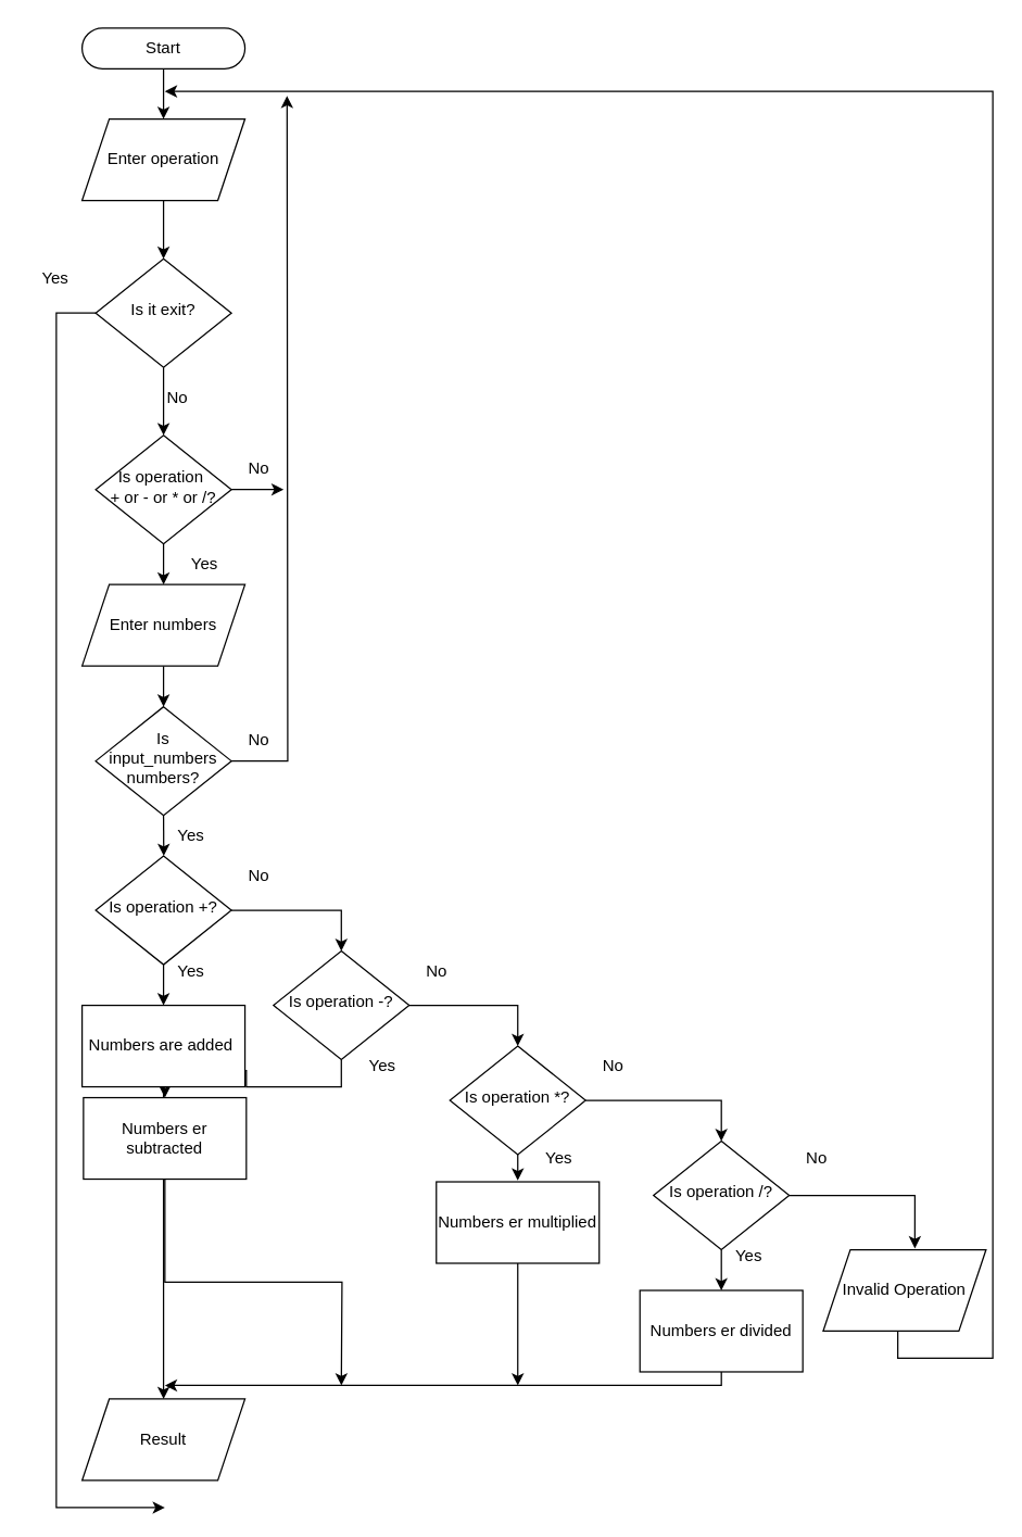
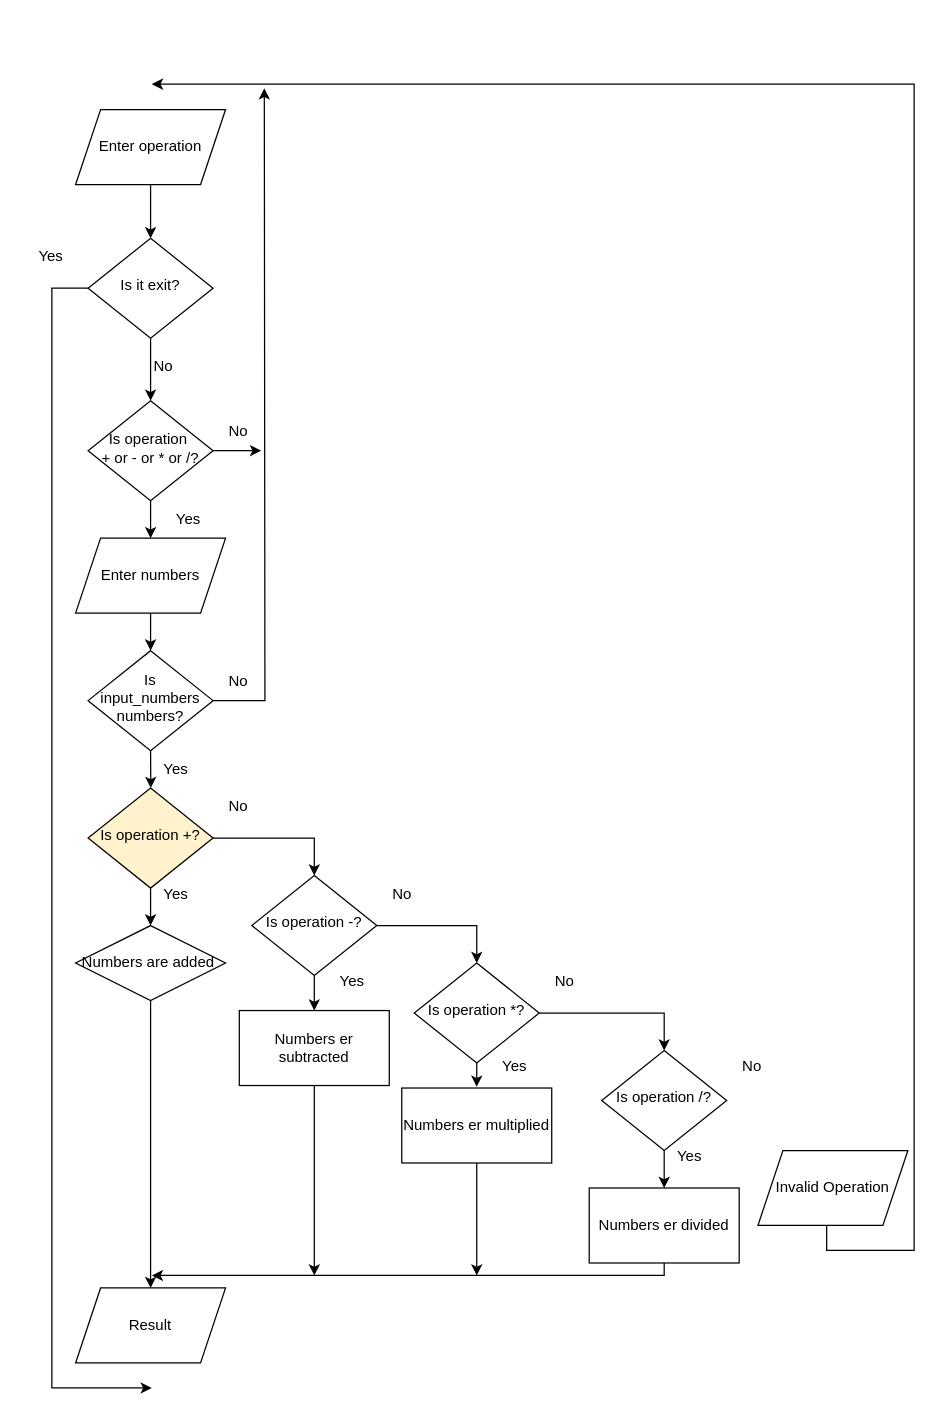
  <mxCell id="0" />
  <mxCell id="1" parent="0" />
  <mxCell id="2" value="" style="rounded=0;html=1;jettySize=auto;orthogonalLoop=1;fontSize=11;endArrow=classic;endFill=1;strokeWidth=1;shadow=0;labelBackgroundColor=none;edgeStyle=orthogonalEdgeStyle;exitX=0.5;exitY=1;exitDx=0;exitDy=0;" parent="1" source="6" target="5" edge="1"><mxGeometry relative="1" as="geometry"><mxPoint x="110" y="147" as="sourcePoint" /></mxGeometry></mxCell>
  <mxCell id="3" style="edgeStyle=orthogonalEdgeStyle;rounded=0;orthogonalLoop=1;jettySize=auto;html=1;exitX=0.5;exitY=1;exitDx=0;exitDy=0;entryX=0.5;entryY=0;entryDx=0;entryDy=0;" parent="1" source="5" edge="1"><mxGeometry relative="1" as="geometry"><mxPoint x="120" y="320" as="targetPoint" /></mxGeometry></mxCell>
  <mxCell id="4" style="edgeStyle=orthogonalEdgeStyle;rounded=0;orthogonalLoop=1;jettySize=auto;html=1;exitX=0;exitY=0.5;exitDx=0;exitDy=0;" edge="1" parent="1" source="5"><mxGeometry relative="1" as="geometry"><mxPoint x="121" y="1110" as="targetPoint" /><mxPoint x="-9" y="230" as="sourcePoint" /><Array as="points"><mxPoint x="41" y="230" /><mxPoint x="41" y="1110" /></Array></mxGeometry></mxCell>
  <mxCell id="5" value="Is it exit?" style="rhombus;whiteSpace=wrap;html=1;shadow=0;fontFamily=Helvetica;fontSize=12;align=center;strokeWidth=1;spacing=6;spacingTop=-4;" parent="1" vertex="1"><mxGeometry x="70" y="190" width="100" height="80" as="geometry" /></mxCell>
  <mxCell id="6" value="Enter operation" style="shape=parallelogram;perimeter=parallelogramPerimeter;whiteSpace=wrap;html=1;fixedSize=1;" parent="1" vertex="1"><mxGeometry x="60" y="87" width="120" height="60" as="geometry" /></mxCell>
- <mxCell id="7" style="edgeStyle=orthogonalEdgeStyle;rounded=0;orthogonalLoop=1;jettySize=auto;html=1;exitX=0.5;exitY=1;exitDx=0;exitDy=0;entryX=0.5;entryY=0;entryDx=0;entryDy=0;" parent="1" source="8" target="6" edge="1"><mxGeometry relative="1" as="geometry" /></mxCell>
- <mxCell id="8" value="Start" style="rounded=1;whiteSpace=wrap;html=1;arcSize=50;" parent="1" vertex="1"><mxGeometry x="60" y="20" width="120" height="30" as="geometry" /></mxCell>
  <mxCell id="9" value="No" style="text;html=1;align=center;verticalAlign=middle;resizable=0;points=[];autosize=1;strokeColor=none;fillColor=none;" parent="1" vertex="1"><mxGeometry x="110" y="278" width="40" height="30" as="geometry" /></mxCell>
  <mxCell id="10" style="edgeStyle=orthogonalEdgeStyle;rounded=0;orthogonalLoop=1;jettySize=auto;html=1;exitX=0.5;exitY=1;exitDx=0;exitDy=0;entryX=0.5;entryY=0;entryDx=0;entryDy=0;" edge="1" parent="1" source="11" target="22"><mxGeometry relative="1" as="geometry" /></mxCell>
  <mxCell id="11" value="Is operation&amp;nbsp;&lt;div&gt;+ or - or * or /?&lt;/div&gt;" style="rhombus;whiteSpace=wrap;html=1;shadow=0;fontFamily=Helvetica;fontSize=12;align=center;strokeWidth=1;spacing=6;spacingTop=-4;" parent="1" vertex="1"><mxGeometry x="70" y="320" width="100" height="80" as="geometry" /></mxCell>
  <mxCell id="12" style="edgeStyle=orthogonalEdgeStyle;rounded=0;orthogonalLoop=1;jettySize=auto;html=1;exitX=0.5;exitY=1;exitDx=0;exitDy=0;" parent="1" source="36" edge="1"><mxGeometry relative="1" as="geometry"><mxPoint x="661" y="979" as="sourcePoint" /><mxPoint x="121" y="66.667" as="targetPoint" /><Array as="points"><mxPoint x="661" y="1000" /><mxPoint x="731" y="1000" /><mxPoint x="731" y="67" /></Array></mxGeometry></mxCell>
  <mxCell id="13" value="No" style="text;html=1;align=center;verticalAlign=middle;resizable=0;points=[];autosize=1;strokeColor=none;fillColor=none;" parent="1" vertex="1"><mxGeometry x="170" y="530" width="40" height="30" as="geometry" /></mxCell>
  <mxCell id="14" value="Yes" style="text;html=1;align=center;verticalAlign=middle;resizable=0;points=[];autosize=1;strokeColor=none;fillColor=none;" parent="1" vertex="1"><mxGeometry x="20" y="190" width="40" height="30" as="geometry" /></mxCell>
  <mxCell id="15" value="Yes" style="text;html=1;align=center;verticalAlign=middle;resizable=0;points=[];autosize=1;strokeColor=none;fillColor=none;" parent="1" vertex="1"><mxGeometry x="130" y="400" width="40" height="30" as="geometry" /></mxCell>
  <mxCell id="16" style="edgeStyle=orthogonalEdgeStyle;rounded=0;orthogonalLoop=1;jettySize=auto;html=1;exitX=0.5;exitY=1;exitDx=0;exitDy=0;entryX=0.004;entryY=0.997;entryDx=0;entryDy=0;entryPerimeter=0;" parent="1" source="18" target="20" edge="1"><mxGeometry relative="1" as="geometry"><mxPoint x="120" y="715" as="targetPoint" /></mxGeometry></mxCell>
  <mxCell id="17" style="edgeStyle=orthogonalEdgeStyle;rounded=0;orthogonalLoop=1;jettySize=auto;html=1;exitX=1;exitY=0.5;exitDx=0;exitDy=0;" parent="1" source="18" edge="1"><mxGeometry relative="1" as="geometry"><mxPoint x="211" y="70" as="targetPoint" /></mxGeometry></mxCell>
  <mxCell id="18" value="Is input_numbers numbers?" style="rhombus;whiteSpace=wrap;html=1;shadow=0;fontFamily=Helvetica;fontSize=12;align=center;strokeWidth=1;spacing=6;spacingTop=-4;" parent="1" vertex="1"><mxGeometry x="70" y="520" width="100" height="80" as="geometry" /></mxCell>
  <mxCell id="19" value="No" style="text;html=1;align=center;verticalAlign=middle;resizable=0;points=[];autosize=1;strokeColor=none;fillColor=none;" parent="1" vertex="1"><mxGeometry x="170" y="330" width="40" height="30" as="geometry" /></mxCell>
  <mxCell id="20" value="Yes" style="text;html=1;align=center;verticalAlign=middle;resizable=0;points=[];autosize=1;strokeColor=none;fillColor=none;" parent="1" vertex="1"><mxGeometry x="120" y="600" width="40" height="30" as="geometry" /></mxCell>
  <mxCell id="21" style="edgeStyle=orthogonalEdgeStyle;rounded=0;orthogonalLoop=1;jettySize=auto;html=1;exitX=0.5;exitY=1;exitDx=0;exitDy=0;entryX=0.5;entryY=0;entryDx=0;entryDy=0;" edge="1" parent="1" source="22" target="18"><mxGeometry relative="1" as="geometry" /></mxCell>
  <mxCell id="22" value="Enter numbers" style="shape=parallelogram;perimeter=parallelogramPerimeter;whiteSpace=wrap;html=1;fixedSize=1;" vertex="1" parent="1"><mxGeometry x="60" y="430" width="120" height="60" as="geometry" /></mxCell>
  <mxCell id="23" style="edgeStyle=orthogonalEdgeStyle;rounded=0;orthogonalLoop=1;jettySize=auto;html=1;exitX=1;exitY=0.5;exitDx=0;exitDy=0;entryX=0.963;entryY=0.983;entryDx=0;entryDy=0;entryPerimeter=0;" edge="1" parent="1" source="11" target="19"><mxGeometry relative="1" as="geometry" /></mxCell>
  <mxCell id="24" style="edgeStyle=orthogonalEdgeStyle;rounded=0;orthogonalLoop=1;jettySize=auto;html=1;exitX=0.5;exitY=1;exitDx=0;exitDy=0;" edge="1" parent="1" source="25"><mxGeometry relative="1" as="geometry"><mxPoint x="381" y="1020" as="targetPoint" /></mxGeometry></mxCell>
  <mxCell id="25" value="Numbers er multiplied" style="rounded=0;whiteSpace=wrap;html=1;" vertex="1" parent="1"><mxGeometry x="321" y="870" width="120" height="60" as="geometry" /></mxCell>
  <mxCell id="26" style="edgeStyle=orthogonalEdgeStyle;rounded=0;orthogonalLoop=1;jettySize=auto;html=1;exitX=1;exitY=0.5;exitDx=0;exitDy=0;entryX=0.5;entryY=0;entryDx=0;entryDy=0;" edge="1" parent="1" source="28" target="31"><mxGeometry relative="1" as="geometry" /></mxCell>
  <mxCell id="27" style="edgeStyle=orthogonalEdgeStyle;rounded=0;orthogonalLoop=1;jettySize=auto;html=1;exitX=0.5;exitY=1;exitDx=0;exitDy=0;entryX=0.5;entryY=0;entryDx=0;entryDy=0;" edge="1" parent="1" source="28" target="43"><mxGeometry relative="1" as="geometry" /></mxCell>
- <mxCell id="28" value="Is operation +?" style="rhombus;whiteSpace=wrap;html=1;shadow=0;fontFamily=Helvetica;fontSize=12;align=center;strokeWidth=1;spacing=6;spacingTop=-4;" vertex="1" parent="1"><mxGeometry x="70" y="630" width="100" height="80" as="geometry" /></mxCell>
+ <mxCell id="28" value="Is operation +?" style="rhombus;whiteSpace=wrap;html=1;shadow=0;fontFamily=Helvetica;fontSize=12;align=center;strokeWidth=1;spacing=6;spacingTop=-4;fillColor=#fff2cc;" vertex="1" parent="1"><mxGeometry x="70" y="630" width="100" height="80" as="geometry" /></mxCell>
  <mxCell id="29" style="edgeStyle=orthogonalEdgeStyle;rounded=0;orthogonalLoop=1;jettySize=auto;html=1;exitX=1;exitY=0.5;exitDx=0;exitDy=0;entryX=0.5;entryY=0;entryDx=0;entryDy=0;" edge="1" parent="1" source="31" target="33"><mxGeometry relative="1" as="geometry" /></mxCell>
  <mxCell id="30" style="edgeStyle=orthogonalEdgeStyle;rounded=0;orthogonalLoop=1;jettySize=auto;html=1;exitX=0.5;exitY=1;exitDx=0;exitDy=0;entryX=0.5;entryY=0;entryDx=0;entryDy=0;" edge="1" parent="1" source="31" target="45"><mxGeometry relative="1" as="geometry" /></mxCell>
  <mxCell id="31" value="Is operation -?" style="rhombus;whiteSpace=wrap;html=1;shadow=0;fontFamily=Helvetica;fontSize=12;align=center;strokeWidth=1;spacing=6;spacingTop=-4;" vertex="1" parent="1"><mxGeometry x="201" y="700" width="100" height="80" as="geometry" /></mxCell>
  <mxCell id="32" style="edgeStyle=orthogonalEdgeStyle;rounded=0;orthogonalLoop=1;jettySize=auto;html=1;exitX=1;exitY=0.5;exitDx=0;exitDy=0;entryX=0.5;entryY=0;entryDx=0;entryDy=0;" edge="1" parent="1" source="33" target="35"><mxGeometry relative="1" as="geometry" /></mxCell>
  <mxCell id="33" value="Is operation *?" style="rhombus;whiteSpace=wrap;html=1;shadow=0;fontFamily=Helvetica;fontSize=12;align=center;strokeWidth=1;spacing=6;spacingTop=-4;" vertex="1" parent="1"><mxGeometry x="331" y="770" width="100" height="80" as="geometry" /></mxCell>
  <mxCell id="34" style="edgeStyle=orthogonalEdgeStyle;rounded=0;orthogonalLoop=1;jettySize=auto;html=1;exitX=0.5;exitY=1;exitDx=0;exitDy=0;entryX=0.5;entryY=0;entryDx=0;entryDy=0;" edge="1" parent="1" source="35" target="47"><mxGeometry relative="1" as="geometry" /></mxCell>
  <mxCell id="35" value="Is operation /?" style="rhombus;whiteSpace=wrap;html=1;shadow=0;fontFamily=Helvetica;fontSize=12;align=center;strokeWidth=1;spacing=6;spacingTop=-4;" vertex="1" parent="1"><mxGeometry x="481" y="840" width="100" height="80" as="geometry" /></mxCell>
  <mxCell id="36" value="Invalid Operation" style="shape=parallelogram;perimeter=parallelogramPerimeter;whiteSpace=wrap;html=1;fixedSize=1;" vertex="1" parent="1"><mxGeometry x="606" y="920" width="120" height="60" as="geometry" /></mxCell>
- <mxCell id="37" style="edgeStyle=orthogonalEdgeStyle;rounded=0;orthogonalLoop=1;jettySize=auto;html=1;exitX=1;exitY=0.5;exitDx=0;exitDy=0;entryX=0.563;entryY=-0.015;entryDx=0;entryDy=0;entryPerimeter=0;" edge="1" parent="1" source="35" target="36"><mxGeometry relative="1" as="geometry" /></mxCell>
  <mxCell id="38" value="No" style="text;html=1;align=center;verticalAlign=middle;resizable=0;points=[];autosize=1;strokeColor=none;fillColor=none;" vertex="1" parent="1"><mxGeometry x="581" y="838" width="40" height="30" as="geometry" /></mxCell>
  <mxCell id="39" value="No" style="text;html=1;align=center;verticalAlign=middle;resizable=0;points=[];autosize=1;strokeColor=none;fillColor=none;" vertex="1" parent="1"><mxGeometry x="431" y="770" width="40" height="30" as="geometry" /></mxCell>
  <mxCell id="40" value="No" style="text;html=1;align=center;verticalAlign=middle;resizable=0;points=[];autosize=1;strokeColor=none;fillColor=none;" vertex="1" parent="1"><mxGeometry x="301" y="700" width="40" height="30" as="geometry" /></mxCell>
  <mxCell id="41" value="No" style="text;html=1;align=center;verticalAlign=middle;resizable=0;points=[];autosize=1;strokeColor=none;fillColor=none;" vertex="1" parent="1"><mxGeometry x="170" y="630" width="40" height="30" as="geometry" /></mxCell>
  <mxCell id="42" style="edgeStyle=orthogonalEdgeStyle;rounded=0;orthogonalLoop=1;jettySize=auto;html=1;exitX=0.5;exitY=1;exitDx=0;exitDy=0;entryX=0.5;entryY=0;entryDx=0;entryDy=0;" edge="1" parent="1" source="43" target="48"><mxGeometry relative="1" as="geometry" /></mxCell>
- <mxCell id="43" value="Numbers are added&amp;nbsp;" style="rounded=0;whiteSpace=wrap;html=1;" vertex="1" parent="1"><mxGeometry x="60" y="740" width="120" height="60" as="geometry" /></mxCell>
+ <mxCell id="43" value="Numbers are added&amp;nbsp;" style="rhombus;whiteSpace=wrap;html=1;" vertex="1" parent="1"><mxGeometry x="60" y="740" width="120" height="60" as="geometry" /></mxCell>
  <mxCell id="44" style="edgeStyle=orthogonalEdgeStyle;rounded=0;orthogonalLoop=1;jettySize=auto;html=1;exitX=0.5;exitY=1;exitDx=0;exitDy=0;" edge="1" parent="1" source="45"><mxGeometry relative="1" as="geometry"><mxPoint x="251" y="1020" as="targetPoint" /></mxGeometry></mxCell>
- <mxCell id="45" value="Numbers er subtracted" style="rounded=0;whiteSpace=wrap;html=1;" vertex="1" parent="1"><mxGeometry x="61" y="808" width="120" height="60" as="geometry" /></mxCell>
+ <mxCell id="45" value="Numbers er subtracted" style="rounded=0;whiteSpace=wrap;html=1;" vertex="1" parent="1"><mxGeometry x="191" y="808" width="120" height="60" as="geometry" /></mxCell>
  <mxCell id="46" style="edgeStyle=orthogonalEdgeStyle;rounded=0;orthogonalLoop=1;jettySize=auto;html=1;exitX=0.5;exitY=1;exitDx=0;exitDy=0;" edge="1" parent="1" source="47"><mxGeometry relative="1" as="geometry"><mxPoint x="121" y="1020" as="targetPoint" /><Array as="points"><mxPoint x="531" y="1020" /></Array></mxGeometry></mxCell>
  <mxCell id="47" value="Numbers er divided" style="rounded=0;whiteSpace=wrap;html=1;" vertex="1" parent="1"><mxGeometry x="471" y="950" width="120" height="60" as="geometry" /></mxCell>
  <mxCell id="48" value="Result" style="shape=parallelogram;perimeter=parallelogramPerimeter;whiteSpace=wrap;html=1;fixedSize=1;" vertex="1" parent="1"><mxGeometry x="60" y="1030" width="120" height="60" as="geometry" /></mxCell>
  <mxCell id="49" style="edgeStyle=orthogonalEdgeStyle;rounded=0;orthogonalLoop=1;jettySize=auto;html=1;exitX=0.5;exitY=1;exitDx=0;exitDy=0;" edge="1" parent="1" source="33"><mxGeometry relative="1" as="geometry"><mxPoint x="381" y="869" as="targetPoint" /></mxGeometry></mxCell>
  <mxCell id="50" value="Yes" style="text;html=1;align=center;verticalAlign=middle;resizable=0;points=[];autosize=1;strokeColor=none;fillColor=none;" vertex="1" parent="1"><mxGeometry x="531" y="910" width="40" height="30" as="geometry" /></mxCell>
  <mxCell id="51" value="Yes" style="text;html=1;align=center;verticalAlign=middle;resizable=0;points=[];autosize=1;strokeColor=none;fillColor=none;" vertex="1" parent="1"><mxGeometry x="391" y="838" width="40" height="30" as="geometry" /></mxCell>
  <mxCell id="52" value="Yes" style="text;html=1;align=center;verticalAlign=middle;resizable=0;points=[];autosize=1;strokeColor=none;fillColor=none;" vertex="1" parent="1"><mxGeometry x="261" y="770" width="40" height="30" as="geometry" /></mxCell>
  <mxCell id="53" value="Yes" style="text;html=1;align=center;verticalAlign=middle;resizable=0;points=[];autosize=1;strokeColor=none;fillColor=none;" vertex="1" parent="1"><mxGeometry x="120" y="700" width="40" height="30" as="geometry" /></mxCell>
